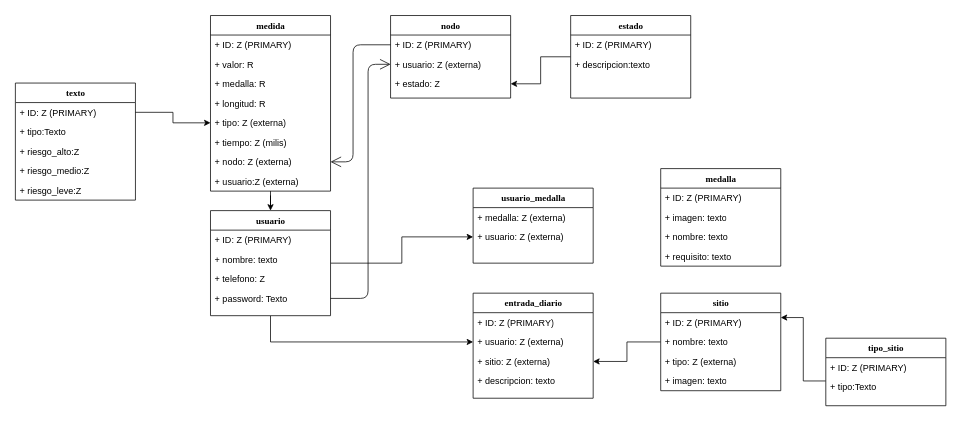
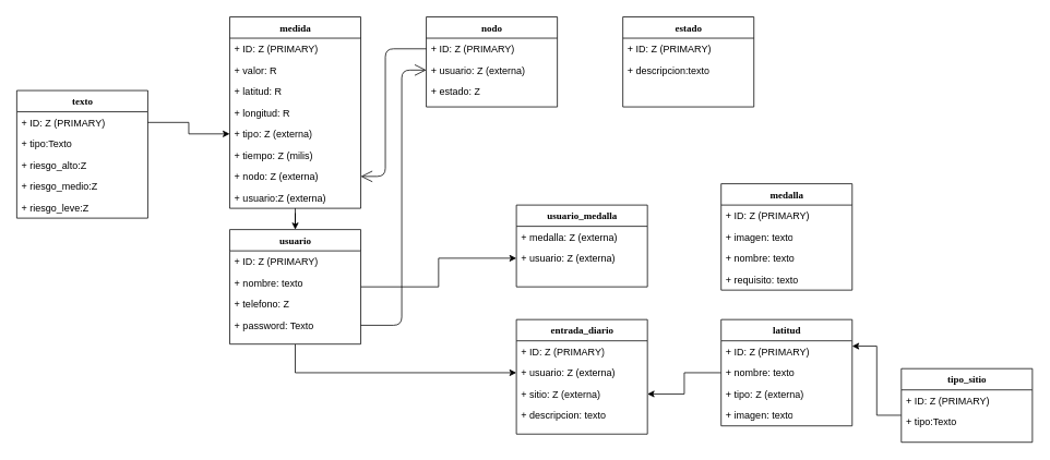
  <mxCell id="0" />
  <mxCell id="1" parent="0" />
  <mxCell id="2" style="edgeStyle=orthogonalEdgeStyle;rounded=0;orthogonalLoop=1;jettySize=auto;html=1;entryX=0;entryY=0.5;entryDx=0;entryDy=0;" parent="1" source="4" target="38" edge="1"><mxGeometry relative="1" as="geometry" /></mxCell>
  <mxCell id="3" style="edgeStyle=orthogonalEdgeStyle;rounded=0;orthogonalLoop=1;jettySize=auto;html=1;entryX=0;entryY=0.5;entryDx=0;entryDy=0;" parent="1" source="4" target="41" edge="1"><mxGeometry relative="1" as="geometry" /></mxCell>
  <mxCell id="4" value="usuario" style="swimlane;html=1;fontStyle=1;align=center;verticalAlign=top;childLayout=stackLayout;horizontal=1;startSize=26;horizontalStack=0;resizeParent=1;resizeLast=0;collapsible=1;marginBottom=0;swimlaneFillColor=#ffffff;rounded=0;shadow=0;comic=0;labelBackgroundColor=none;strokeWidth=1;fillColor=none;fontFamily=Verdana;fontSize=12" parent="1" vertex="1"><mxGeometry x="280" y="280" width="160" height="140" as="geometry"><mxRectangle x="220" y="100" width="100" height="26" as="alternateBounds" /></mxGeometry></mxCell>
  <mxCell id="5" value="+ ID: Z (PRIMARY)" style="text;html=1;strokeColor=none;fillColor=none;align=left;verticalAlign=top;spacingLeft=4;spacingRight=4;whiteSpace=wrap;overflow=hidden;rotatable=0;points=[[0,0.5],[1,0.5]];portConstraint=eastwest;" parent="4" vertex="1"><mxGeometry y="26" width="160" height="26" as="geometry" /></mxCell>
  <mxCell id="6" value="+ nombre: texto" style="text;html=1;strokeColor=none;fillColor=none;align=left;verticalAlign=top;spacingLeft=4;spacingRight=4;whiteSpace=wrap;overflow=hidden;rotatable=0;points=[[0,0.5],[1,0.5]];portConstraint=eastwest;" parent="4" vertex="1"><mxGeometry y="52" width="160" height="26" as="geometry" /></mxCell>
  <mxCell id="7" value="+ telefono: Z" style="text;html=1;strokeColor=none;fillColor=none;align=left;verticalAlign=top;spacingLeft=4;spacingRight=4;whiteSpace=wrap;overflow=hidden;rotatable=0;points=[[0,0.5],[1,0.5]];portConstraint=eastwest;" parent="4" vertex="1"><mxGeometry y="78" width="160" height="26" as="geometry" /></mxCell>
  <mxCell id="8" value="+ password: Texto" style="text;html=1;strokeColor=none;fillColor=none;align=left;verticalAlign=top;spacingLeft=4;spacingRight=4;whiteSpace=wrap;overflow=hidden;rotatable=0;points=[[0,0.5],[1,0.5]];portConstraint=eastwest;" parent="4" vertex="1"><mxGeometry y="104" width="160" height="26" as="geometry" /></mxCell>
  <mxCell id="9" style="edgeStyle=orthogonalEdgeStyle;rounded=0;orthogonalLoop=1;jettySize=auto;html=1;entryX=0.5;entryY=0;entryDx=0;entryDy=0;" parent="1" source="10" target="4" edge="1"><mxGeometry relative="1" as="geometry" /></mxCell>
  <mxCell id="10" value="medida" style="swimlane;html=1;fontStyle=1;align=center;verticalAlign=top;childLayout=stackLayout;horizontal=1;startSize=26;horizontalStack=0;resizeParent=1;resizeLast=0;collapsible=1;marginBottom=0;swimlaneFillColor=#ffffff;rounded=0;shadow=0;comic=0;labelBackgroundColor=none;strokeWidth=1;fillColor=none;fontFamily=Verdana;fontSize=12" parent="1" vertex="1"><mxGeometry x="280" y="20" width="160" height="234" as="geometry"><mxRectangle x="220" y="100" width="100" height="26" as="alternateBounds" /></mxGeometry></mxCell>
  <mxCell id="11" value="+ ID: Z (PRIMARY)" style="text;html=1;strokeColor=none;fillColor=none;align=left;verticalAlign=top;spacingLeft=4;spacingRight=4;whiteSpace=wrap;overflow=hidden;rotatable=0;points=[[0,0.5],[1,0.5]];portConstraint=eastwest;" parent="10" vertex="1"><mxGeometry y="26" width="160" height="26" as="geometry" /></mxCell>
  <mxCell id="12" value="+ valor: R" style="text;html=1;strokeColor=none;fillColor=none;align=left;verticalAlign=top;spacingLeft=4;spacingRight=4;whiteSpace=wrap;overflow=hidden;rotatable=0;points=[[0,0.5],[1,0.5]];portConstraint=eastwest;" parent="10" vertex="1"><mxGeometry y="52" width="160" height="26" as="geometry" /></mxCell>
- <mxCell id="13" value="+ medalla: R" style="text;html=1;strokeColor=none;fillColor=none;align=left;verticalAlign=top;spacingLeft=4;spacingRight=4;whiteSpace=wrap;overflow=hidden;rotatable=0;points=[[0,0.5],[1,0.5]];portConstraint=eastwest;" parent="10" vertex="1"><mxGeometry y="78" width="160" height="26" as="geometry" /></mxCell>
+ <mxCell id="13" value="+ latitud: R" style="text;html=1;strokeColor=none;fillColor=none;align=left;verticalAlign=top;spacingLeft=4;spacingRight=4;whiteSpace=wrap;overflow=hidden;rotatable=0;points=[[0,0.5],[1,0.5]];portConstraint=eastwest;" parent="10" vertex="1"><mxGeometry y="78" width="160" height="26" as="geometry" /></mxCell>
  <mxCell id="14" value="+ longitud: R" style="text;html=1;strokeColor=none;fillColor=none;align=left;verticalAlign=top;spacingLeft=4;spacingRight=4;whiteSpace=wrap;overflow=hidden;rotatable=0;points=[[0,0.5],[1,0.5]];portConstraint=eastwest;" parent="10" vertex="1"><mxGeometry y="104" width="160" height="26" as="geometry" /></mxCell>
  <mxCell id="15" value="+ tipo: Z (externa)" style="text;html=1;strokeColor=none;fillColor=none;align=left;verticalAlign=top;spacingLeft=4;spacingRight=4;whiteSpace=wrap;overflow=hidden;rotatable=0;points=[[0,0.5],[1,0.5]];portConstraint=eastwest;" parent="10" vertex="1"><mxGeometry y="130" width="160" height="26" as="geometry" /></mxCell>
  <mxCell id="16" value="+ tiempo: Z (milis)" style="text;html=1;strokeColor=none;fillColor=none;align=left;verticalAlign=top;spacingLeft=4;spacingRight=4;whiteSpace=wrap;overflow=hidden;rotatable=0;points=[[0,0.5],[1,0.5]];portConstraint=eastwest;" parent="10" vertex="1"><mxGeometry y="156" width="160" height="26" as="geometry" /></mxCell>
  <mxCell id="17" value="+ nodo: Z (externa)" style="text;html=1;strokeColor=none;fillColor=none;align=left;verticalAlign=top;spacingLeft=4;spacingRight=4;whiteSpace=wrap;overflow=hidden;rotatable=0;points=[[0,0.5],[1,0.5]];portConstraint=eastwest;" parent="10" vertex="1"><mxGeometry y="182" width="160" height="26" as="geometry" /></mxCell>
  <mxCell id="18" value="+ usuario:Z (externa)" style="text;html=1;strokeColor=none;fillColor=none;align=left;verticalAlign=top;spacingLeft=4;spacingRight=4;whiteSpace=wrap;overflow=hidden;rotatable=0;points=[[0,0.5],[1,0.5]];portConstraint=eastwest;" parent="10" vertex="1"><mxGeometry y="208" width="160" height="26" as="geometry" /></mxCell>
  <mxCell id="19" value="nodo" style="swimlane;html=1;fontStyle=1;align=center;verticalAlign=top;childLayout=stackLayout;horizontal=1;startSize=26;horizontalStack=0;resizeParent=1;resizeLast=0;collapsible=1;marginBottom=0;swimlaneFillColor=#ffffff;rounded=0;shadow=0;comic=0;labelBackgroundColor=none;strokeWidth=1;fillColor=none;fontFamily=Verdana;fontSize=12" parent="1" vertex="1"><mxGeometry x="520" y="20" width="160" height="110" as="geometry"><mxRectangle x="220" y="100" width="100" height="26" as="alternateBounds" /></mxGeometry></mxCell>
  <mxCell id="20" value="+ ID: Z (PRIMARY)" style="text;html=1;strokeColor=none;fillColor=none;align=left;verticalAlign=top;spacingLeft=4;spacingRight=4;whiteSpace=wrap;overflow=hidden;rotatable=0;points=[[0,0.5],[1,0.5]];portConstraint=eastwest;" parent="19" vertex="1"><mxGeometry y="26" width="160" height="26" as="geometry" /></mxCell>
  <mxCell id="21" value="+ usuario: Z (externa)" style="text;html=1;strokeColor=none;fillColor=none;align=left;verticalAlign=top;spacingLeft=4;spacingRight=4;whiteSpace=wrap;overflow=hidden;rotatable=0;points=[[0,0.5],[1,0.5]];portConstraint=eastwest;" parent="19" vertex="1"><mxGeometry y="52" width="160" height="26" as="geometry" /></mxCell>
  <mxCell id="22" value="+ estado: Z" style="text;html=1;strokeColor=none;fillColor=none;align=left;verticalAlign=top;spacingLeft=4;spacingRight=4;whiteSpace=wrap;overflow=hidden;rotatable=0;points=[[0,0.5],[1,0.5]];portConstraint=eastwest;" parent="19" vertex="1"><mxGeometry y="78" width="160" height="26" as="geometry" /></mxCell>
  <mxCell id="23" value="" style="endArrow=open;endFill=1;endSize=12;html=1;exitX=0;exitY=0.5;exitDx=0;exitDy=0;entryX=1;entryY=0.5;entryDx=0;entryDy=0;edgeStyle=orthogonalEdgeStyle;" parent="1" source="20" target="17" edge="1"><mxGeometry width="160" relative="1" as="geometry"><mxPoint x="510" y="190" as="sourcePoint" /><mxPoint x="670" y="190" as="targetPoint" /><Array as="points"><mxPoint x="470" y="59" /><mxPoint x="470" y="215" /></Array></mxGeometry></mxCell>
  <mxCell id="24" value="" style="endArrow=open;endFill=1;endSize=12;html=1;exitX=1;exitY=0.5;exitDx=0;exitDy=0;entryX=0;entryY=0.5;entryDx=0;entryDy=0;strokeColor=#000000;edgeStyle=orthogonalEdgeStyle;" parent="1" source="8" target="21" edge="1"><mxGeometry width="160" relative="1" as="geometry"><mxPoint x="530" y="270" as="sourcePoint" /><mxPoint x="690" y="270" as="targetPoint" /><Array as="points"><mxPoint x="490" y="397" /><mxPoint x="490" y="85" /></Array></mxGeometry></mxCell>
  <mxCell id="25" value="texto" style="swimlane;html=1;fontStyle=1;align=center;verticalAlign=top;childLayout=stackLayout;horizontal=1;startSize=26;horizontalStack=0;resizeParent=1;resizeLast=0;collapsible=1;marginBottom=0;swimlaneFillColor=#ffffff;rounded=0;shadow=0;comic=0;labelBackgroundColor=none;strokeWidth=1;fillColor=none;fontFamily=Verdana;fontSize=12" parent="1" vertex="1"><mxGeometry x="20" y="110" width="160" height="156" as="geometry"><mxRectangle x="220" y="100" width="100" height="26" as="alternateBounds" /></mxGeometry></mxCell>
  <mxCell id="26" value="+ ID: Z (PRIMARY)" style="text;html=1;strokeColor=none;fillColor=none;align=left;verticalAlign=top;spacingLeft=4;spacingRight=4;whiteSpace=wrap;overflow=hidden;rotatable=0;points=[[0,0.5],[1,0.5]];portConstraint=eastwest;" parent="25" vertex="1"><mxGeometry y="26" width="160" height="26" as="geometry" /></mxCell>
  <mxCell id="27" value="+ tipo:Texto" style="text;html=1;strokeColor=none;fillColor=none;align=left;verticalAlign=top;spacingLeft=4;spacingRight=4;whiteSpace=wrap;overflow=hidden;rotatable=0;points=[[0,0.5],[1,0.5]];portConstraint=eastwest;" parent="25" vertex="1"><mxGeometry y="52" width="160" height="26" as="geometry" /></mxCell>
  <mxCell id="28" value="+ riesgo_alto:Z" style="text;html=1;strokeColor=none;fillColor=none;align=left;verticalAlign=top;spacingLeft=4;spacingRight=4;whiteSpace=wrap;overflow=hidden;rotatable=0;points=[[0,0.5],[1,0.5]];portConstraint=eastwest;" parent="25" vertex="1"><mxGeometry y="78" width="160" height="26" as="geometry" /></mxCell>
  <mxCell id="29" value="+ riesgo_medio:Z" style="text;html=1;strokeColor=none;fillColor=none;align=left;verticalAlign=top;spacingLeft=4;spacingRight=4;whiteSpace=wrap;overflow=hidden;rotatable=0;points=[[0,0.5],[1,0.5]];portConstraint=eastwest;" parent="25" vertex="1"><mxGeometry y="104" width="160" height="26" as="geometry" /></mxCell>
  <mxCell id="30" value="+ riesgo_leve:Z" style="text;html=1;strokeColor=none;fillColor=none;align=left;verticalAlign=top;spacingLeft=4;spacingRight=4;whiteSpace=wrap;overflow=hidden;rotatable=0;points=[[0,0.5],[1,0.5]];portConstraint=eastwest;" parent="25" vertex="1"><mxGeometry y="130" width="160" height="26" as="geometry" /></mxCell>
  <mxCell id="31" value="medalla" style="swimlane;html=1;fontStyle=1;align=center;verticalAlign=top;childLayout=stackLayout;horizontal=1;startSize=26;horizontalStack=0;resizeParent=1;resizeLast=0;collapsible=1;marginBottom=0;swimlaneFillColor=#ffffff;rounded=0;shadow=0;comic=0;labelBackgroundColor=none;strokeWidth=1;fillColor=none;fontFamily=Verdana;fontSize=12" parent="1" vertex="1"><mxGeometry x="880" y="224" width="160" height="130" as="geometry"><mxRectangle x="220" y="100" width="100" height="26" as="alternateBounds" /></mxGeometry></mxCell>
  <mxCell id="32" value="+ ID: Z (PRIMARY)" style="text;html=1;strokeColor=none;fillColor=none;align=left;verticalAlign=top;spacingLeft=4;spacingRight=4;whiteSpace=wrap;overflow=hidden;rotatable=0;points=[[0,0.5],[1,0.5]];portConstraint=eastwest;" parent="31" vertex="1"><mxGeometry y="26" width="160" height="26" as="geometry" /></mxCell>
  <mxCell id="33" value="+ imagen: texto" style="text;html=1;strokeColor=none;fillColor=none;align=left;verticalAlign=top;spacingLeft=4;spacingRight=4;whiteSpace=wrap;overflow=hidden;rotatable=0;points=[[0,0.5],[1,0.5]];portConstraint=eastwest;" parent="31" vertex="1"><mxGeometry y="52" width="160" height="26" as="geometry" /></mxCell>
  <mxCell id="34" value="+ nombre: texto" style="text;html=1;strokeColor=none;fillColor=none;align=left;verticalAlign=top;spacingLeft=4;spacingRight=4;whiteSpace=wrap;overflow=hidden;rotatable=0;points=[[0,0.5],[1,0.5]];portConstraint=eastwest;" parent="31" vertex="1"><mxGeometry y="78" width="160" height="26" as="geometry" /></mxCell>
  <mxCell id="35" value="+ requisito: texto" style="text;html=1;strokeColor=none;fillColor=none;align=left;verticalAlign=top;spacingLeft=4;spacingRight=4;whiteSpace=wrap;overflow=hidden;rotatable=0;points=[[0,0.5],[1,0.5]];portConstraint=eastwest;" parent="31" vertex="1"><mxGeometry y="104" width="160" height="26" as="geometry" /></mxCell>
  <mxCell id="36" value="usuario_medalla" style="swimlane;html=1;fontStyle=1;align=center;verticalAlign=top;childLayout=stackLayout;horizontal=1;startSize=26;horizontalStack=0;resizeParent=1;resizeLast=0;collapsible=1;marginBottom=0;swimlaneFillColor=#ffffff;rounded=0;shadow=0;comic=0;labelBackgroundColor=none;strokeWidth=1;fillColor=none;fontFamily=Verdana;fontSize=12" parent="1" vertex="1"><mxGeometry x="630" y="250" width="160" height="100" as="geometry"><mxRectangle x="220" y="100" width="100" height="26" as="alternateBounds" /></mxGeometry></mxCell>
  <mxCell id="37" value="+ medalla: Z (externa)" style="text;html=1;strokeColor=none;fillColor=none;align=left;verticalAlign=top;spacingLeft=4;spacingRight=4;whiteSpace=wrap;overflow=hidden;rotatable=0;points=[[0,0.5],[1,0.5]];portConstraint=eastwest;" parent="36" vertex="1"><mxGeometry y="26" width="160" height="26" as="geometry" /></mxCell>
  <mxCell id="38" value="+ usuario: Z (externa)" style="text;html=1;strokeColor=none;fillColor=none;align=left;verticalAlign=top;spacingLeft=4;spacingRight=4;whiteSpace=wrap;overflow=hidden;rotatable=0;points=[[0,0.5],[1,0.5]];portConstraint=eastwest;" parent="36" vertex="1"><mxGeometry y="52" width="160" height="26" as="geometry" /></mxCell>
  <mxCell id="39" value="entrada_diario" style="swimlane;html=1;fontStyle=1;align=center;verticalAlign=top;childLayout=stackLayout;horizontal=1;startSize=26;horizontalStack=0;resizeParent=1;resizeLast=0;collapsible=1;marginBottom=0;swimlaneFillColor=#ffffff;rounded=0;shadow=0;comic=0;labelBackgroundColor=none;strokeWidth=1;fillColor=none;fontFamily=Verdana;fontSize=12" parent="1" vertex="1"><mxGeometry x="630" y="390" width="160" height="140" as="geometry"><mxRectangle x="220" y="100" width="100" height="26" as="alternateBounds" /></mxGeometry></mxCell>
  <mxCell id="40" value="+ ID: Z (PRIMARY)" style="text;html=1;strokeColor=none;fillColor=none;align=left;verticalAlign=top;spacingLeft=4;spacingRight=4;whiteSpace=wrap;overflow=hidden;rotatable=0;points=[[0,0.5],[1,0.5]];portConstraint=eastwest;" parent="39" vertex="1"><mxGeometry y="26" width="160" height="26" as="geometry" /></mxCell>
  <mxCell id="41" value="+ usuario: Z (externa)" style="text;html=1;strokeColor=none;fillColor=none;align=left;verticalAlign=top;spacingLeft=4;spacingRight=4;whiteSpace=wrap;overflow=hidden;rotatable=0;points=[[0,0.5],[1,0.5]];portConstraint=eastwest;" parent="39" vertex="1"><mxGeometry y="52" width="160" height="26" as="geometry" /></mxCell>
  <mxCell id="42" value="+ sitio: Z (externa)" style="text;html=1;strokeColor=none;fillColor=none;align=left;verticalAlign=top;spacingLeft=4;spacingRight=4;whiteSpace=wrap;overflow=hidden;rotatable=0;points=[[0,0.5],[1,0.5]];portConstraint=eastwest;" parent="39" vertex="1"><mxGeometry y="78" width="160" height="26" as="geometry" /></mxCell>
  <mxCell id="43" value="+ descripcion: texto" style="text;html=1;strokeColor=none;fillColor=none;align=left;verticalAlign=top;spacingLeft=4;spacingRight=4;whiteSpace=wrap;overflow=hidden;rotatable=0;points=[[0,0.5],[1,0.5]];portConstraint=eastwest;" parent="39" vertex="1"><mxGeometry y="104" width="160" height="26" as="geometry" /></mxCell>
  <mxCell id="44" style="edgeStyle=orthogonalEdgeStyle;rounded=0;orthogonalLoop=1;jettySize=auto;html=1;entryX=1;entryY=0.5;entryDx=0;entryDy=0;" parent="1" source="45" target="42" edge="1"><mxGeometry relative="1" as="geometry" /></mxCell>
- <mxCell id="45" value="sitio" style="swimlane;html=1;fontStyle=1;align=center;verticalAlign=top;childLayout=stackLayout;horizontal=1;startSize=26;horizontalStack=0;resizeParent=1;resizeLast=0;collapsible=1;marginBottom=0;swimlaneFillColor=#ffffff;rounded=0;shadow=0;comic=0;labelBackgroundColor=none;strokeWidth=1;fillColor=none;fontFamily=Verdana;fontSize=12" parent="1" vertex="1"><mxGeometry x="880" y="390" width="160" height="130" as="geometry"><mxRectangle x="220" y="100" width="100" height="26" as="alternateBounds" /></mxGeometry></mxCell>
+ <mxCell id="45" value="latitud" style="swimlane;html=1;fontStyle=1;align=center;verticalAlign=top;childLayout=stackLayout;horizontal=1;startSize=26;horizontalStack=0;resizeParent=1;resizeLast=0;collapsible=1;marginBottom=0;swimlaneFillColor=#ffffff;rounded=0;shadow=0;comic=0;labelBackgroundColor=none;strokeWidth=1;fillColor=none;fontFamily=Verdana;fontSize=12" parent="1" vertex="1"><mxGeometry x="880" y="390" width="160" height="130" as="geometry"><mxRectangle x="220" y="100" width="100" height="26" as="alternateBounds" /></mxGeometry></mxCell>
  <mxCell id="46" value="+ ID: Z (PRIMARY)" style="text;html=1;strokeColor=none;fillColor=none;align=left;verticalAlign=top;spacingLeft=4;spacingRight=4;whiteSpace=wrap;overflow=hidden;rotatable=0;points=[[0,0.5],[1,0.5]];portConstraint=eastwest;" parent="45" vertex="1"><mxGeometry y="26" width="160" height="26" as="geometry" /></mxCell>
  <mxCell id="47" value="+ nombre: texto" style="text;html=1;strokeColor=none;fillColor=none;align=left;verticalAlign=top;spacingLeft=4;spacingRight=4;whiteSpace=wrap;overflow=hidden;rotatable=0;points=[[0,0.5],[1,0.5]];portConstraint=eastwest;" vertex="1" parent="45"><mxGeometry y="52" width="160" height="26" as="geometry" /></mxCell>
  <mxCell id="48" value="+ tipo: Z (externa)" style="text;html=1;strokeColor=none;fillColor=none;align=left;verticalAlign=top;spacingLeft=4;spacingRight=4;whiteSpace=wrap;overflow=hidden;rotatable=0;points=[[0,0.5],[1,0.5]];portConstraint=eastwest;" parent="45" vertex="1"><mxGeometry y="78" width="160" height="26" as="geometry" /></mxCell>
  <mxCell id="49" value="+ imagen: texto" style="text;html=1;strokeColor=none;fillColor=none;align=left;verticalAlign=top;spacingLeft=4;spacingRight=4;whiteSpace=wrap;overflow=hidden;rotatable=0;points=[[0,0.5],[1,0.5]];portConstraint=eastwest;" parent="45" vertex="1"><mxGeometry y="104" width="160" height="26" as="geometry" /></mxCell>
  <mxCell id="50" style="edgeStyle=orthogonalEdgeStyle;rounded=0;orthogonalLoop=1;jettySize=auto;html=1;" parent="1" source="26" target="15" edge="1"><mxGeometry relative="1" as="geometry" /></mxCell>
- <mxCell id="51" style="edgeStyle=orthogonalEdgeStyle;rounded=0;orthogonalLoop=1;jettySize=auto;html=1;entryX=1;entryY=0.5;entryDx=0;entryDy=0;" parent="1" source="52" target="22" edge="1"><mxGeometry relative="1" as="geometry" /></mxCell>
  <mxCell id="52" value="estado" style="swimlane;html=1;fontStyle=1;align=center;verticalAlign=top;childLayout=stackLayout;horizontal=1;startSize=26;horizontalStack=0;resizeParent=1;resizeLast=0;collapsible=1;marginBottom=0;swimlaneFillColor=#ffffff;rounded=0;shadow=0;comic=0;labelBackgroundColor=none;strokeWidth=1;fillColor=none;fontFamily=Verdana;fontSize=12" parent="1" vertex="1"><mxGeometry x="760" y="20" width="160" height="110" as="geometry"><mxRectangle x="220" y="100" width="100" height="26" as="alternateBounds" /></mxGeometry></mxCell>
  <mxCell id="53" value="+ ID: Z (PRIMARY)" style="text;html=1;strokeColor=none;fillColor=none;align=left;verticalAlign=top;spacingLeft=4;spacingRight=4;whiteSpace=wrap;overflow=hidden;rotatable=0;points=[[0,0.5],[1,0.5]];portConstraint=eastwest;" parent="52" vertex="1"><mxGeometry y="26" width="160" height="26" as="geometry" /></mxCell>
  <mxCell id="54" value="+ descripcion:texto" style="text;html=1;strokeColor=none;fillColor=none;align=left;verticalAlign=top;spacingLeft=4;spacingRight=4;whiteSpace=wrap;overflow=hidden;rotatable=0;points=[[0,0.5],[1,0.5]];portConstraint=eastwest;" parent="52" vertex="1"><mxGeometry y="52" width="160" height="26" as="geometry" /></mxCell>
  <mxCell id="55" value="" style="edgeStyle=orthogonalEdgeStyle;rounded=0;orthogonalLoop=1;jettySize=auto;html=1;entryX=1;entryY=0.25;entryDx=0;entryDy=0;" edge="1" parent="1" source="56" target="45"><mxGeometry relative="1" as="geometry"><Array as="points"><mxPoint x="1070" y="507" /><mxPoint x="1070" y="422" /></Array></mxGeometry></mxCell>
  <mxCell id="56" value="tipo_sitio" style="swimlane;html=1;fontStyle=1;align=center;verticalAlign=top;childLayout=stackLayout;horizontal=1;startSize=26;horizontalStack=0;resizeParent=1;resizeLast=0;collapsible=1;marginBottom=0;swimlaneFillColor=#ffffff;rounded=0;shadow=0;comic=0;labelBackgroundColor=none;strokeWidth=1;fillColor=none;fontFamily=Verdana;fontSize=12" vertex="1" parent="1"><mxGeometry x="1100" y="450" width="160" height="90" as="geometry"><mxRectangle x="220" y="100" width="100" height="26" as="alternateBounds" /></mxGeometry></mxCell>
  <mxCell id="57" value="+ ID: Z (PRIMARY)" style="text;html=1;strokeColor=none;fillColor=none;align=left;verticalAlign=top;spacingLeft=4;spacingRight=4;whiteSpace=wrap;overflow=hidden;rotatable=0;points=[[0,0.5],[1,0.5]];portConstraint=eastwest;" vertex="1" parent="56"><mxGeometry y="26" width="160" height="26" as="geometry" /></mxCell>
  <mxCell id="58" value="+ tipo:Texto" style="text;html=1;strokeColor=none;fillColor=none;align=left;verticalAlign=top;spacingLeft=4;spacingRight=4;whiteSpace=wrap;overflow=hidden;rotatable=0;points=[[0,0.5],[1,0.5]];portConstraint=eastwest;" vertex="1" parent="56"><mxGeometry y="52" width="160" height="26" as="geometry" /></mxCell>
